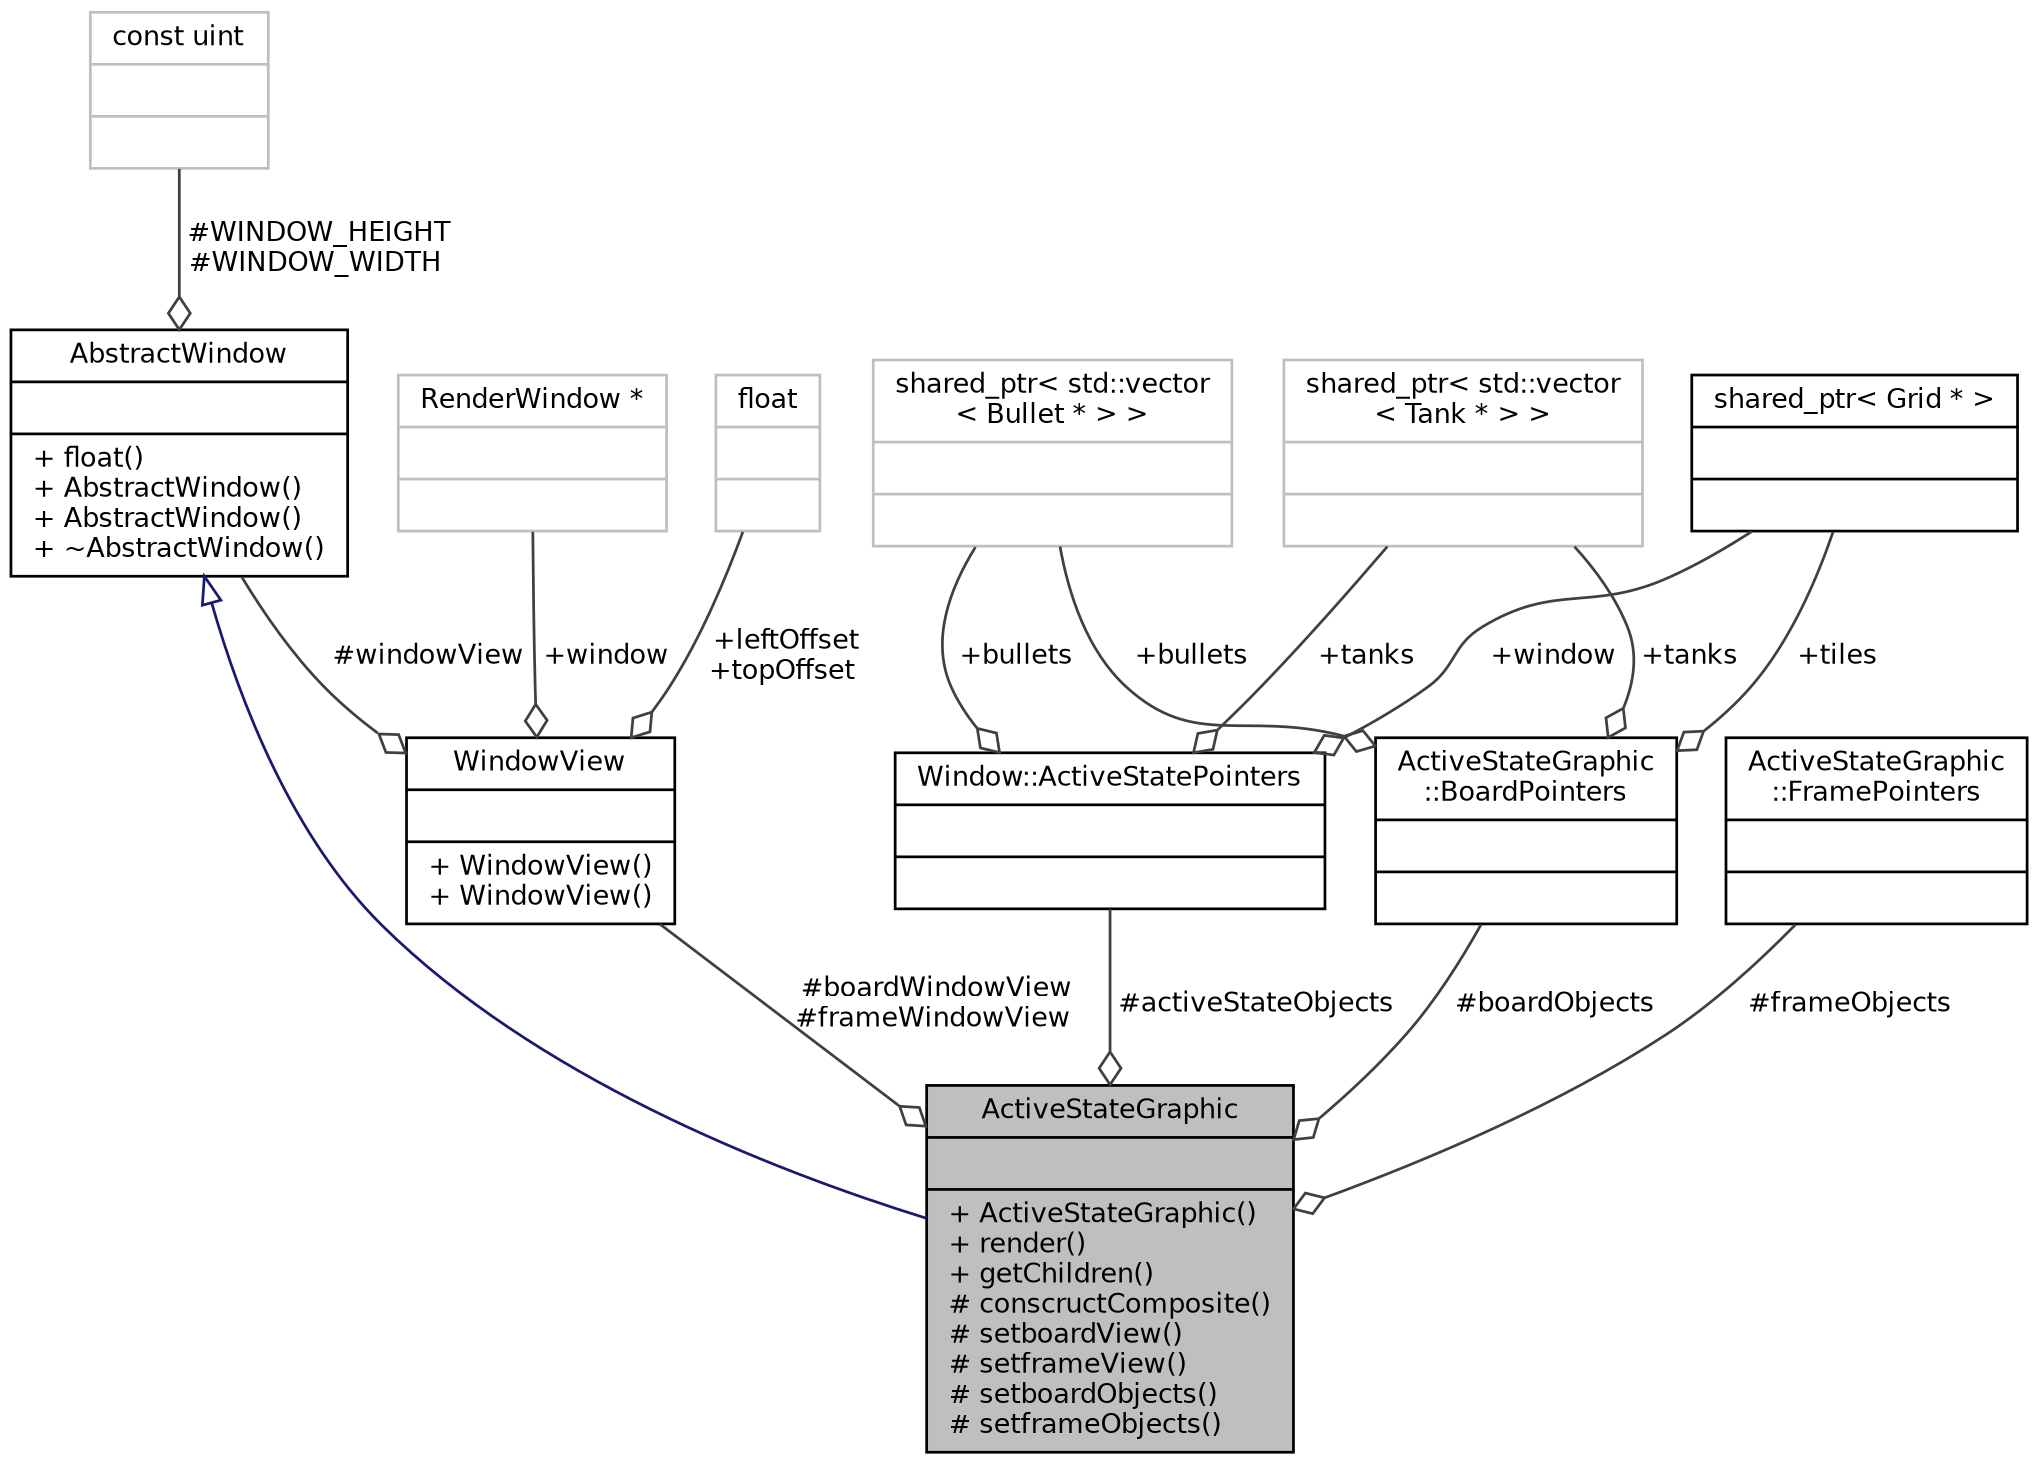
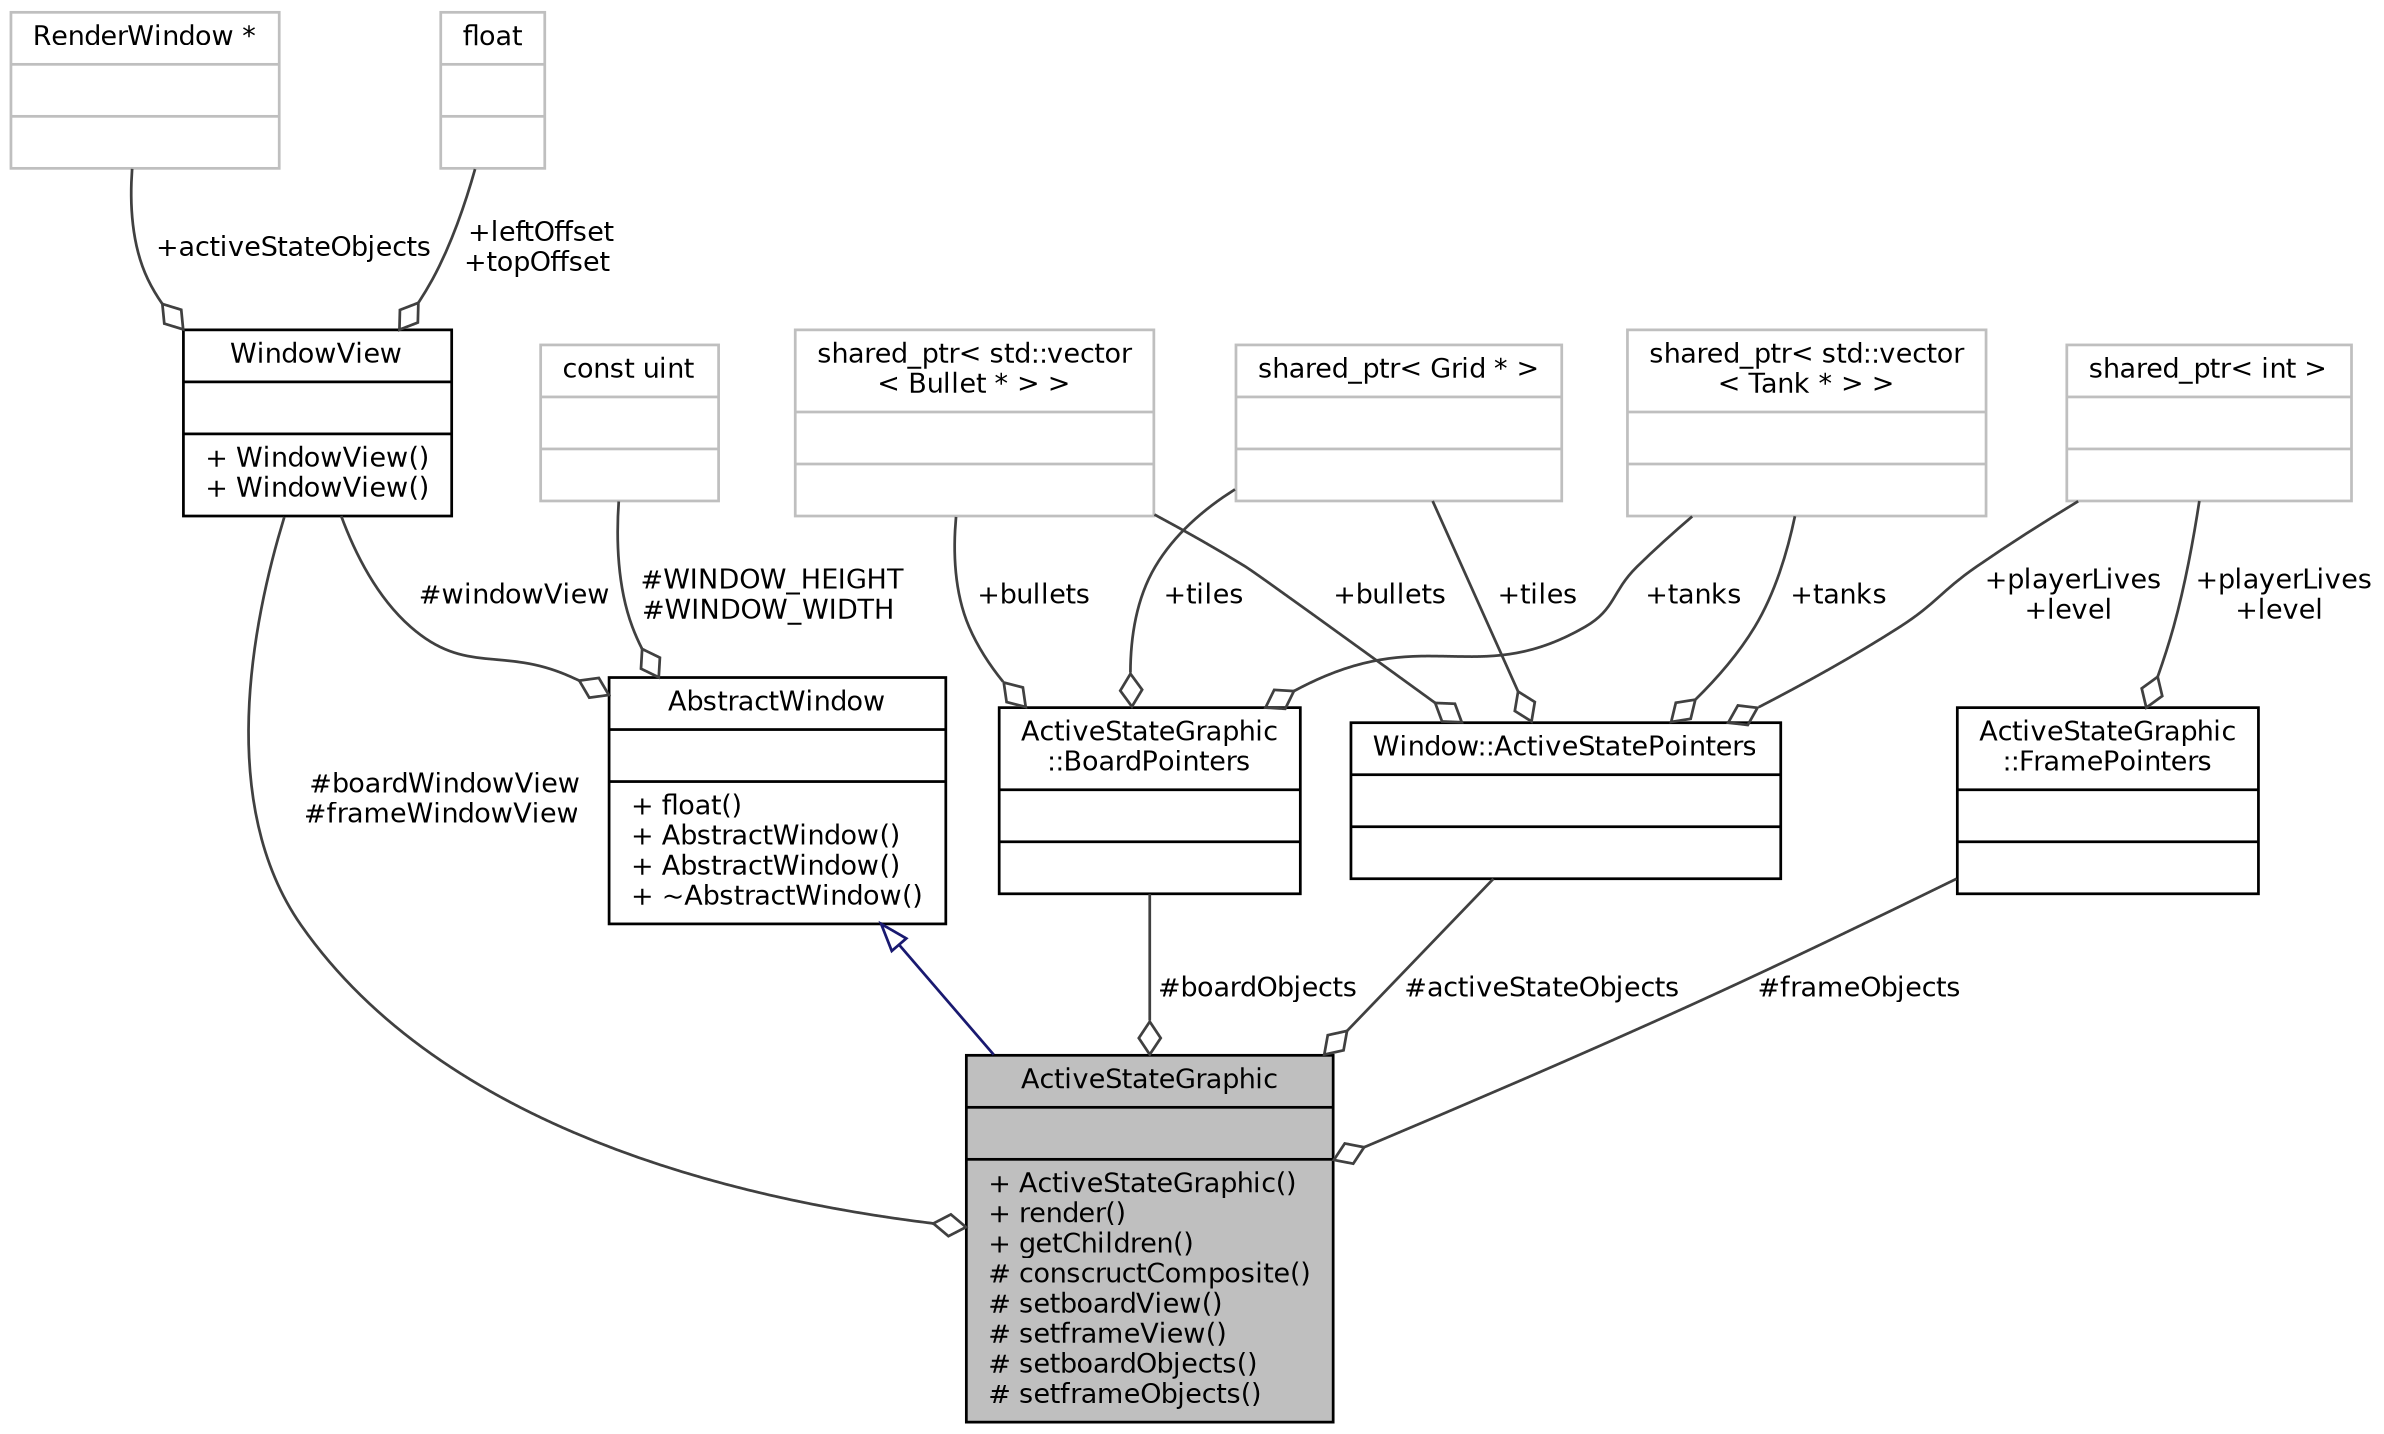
  digraph {
    node [color=grey75 fontname=Helvetica fontsize=10 shape=record]
    edge [color=grey25 fontname=Helvetica fontsize=10 labelfontname=Helvetica labelfontsize=10 style=solid arrowhead=odiamond]
    n1 [color=black fillcolor=grey75 fontcolor=black height=0.2 label="{ActiveStateGraphic\n||+ ActiveStateGraphic()\l+ render()\l+ getChildren()\l# conscructComposite()\l# setboardView()\l# setframeView()\l# setboardObjects()\l# setframeObjects()\l}" style=filled width=0.4]
    n2 [color=black height=0.2 label="{AbstractWindow\n||+ float()\l+ AbstractWindow()\l+ AbstractWindow()\l+ ~AbstractWindow()\l}" width=0.4]
    n3 [height=0.2 label="{const uint\n||}" width=0.4]
    n4 [color=black height=0.2 label="{WindowView\n||+ WindowView()\l+ WindowView()\l}" width=0.4]
    n5 [height=0.2 label="{RenderWindow *\n||}" width=0.4]
    n6 [height=0.2 label="{float\n||}" width=0.4]
    n7 [color=black height=0.2 label="{ActiveStateGraphic\l::BoardPointers\n||}" width=0.4]
-   n8 [color=black height=0.2 label="{shared_ptr\< Grid * \>\n||}" width=0.4]
+   n8 [height=0.2 label="{shared_ptr\< Grid * \>\n||}" width=0.4]
    n9 [color=black height=0.2 label="{Window::ActiveStatePointers\n||}" width=0.4]
    n10 [height=0.2 label="{shared_ptr\< std::vector\l\< Tank * \> \>\n||}" width=0.4]
    n11 [height=0.2 label="{shared_ptr\< std::vector\l\< Bullet * \> \>\n||}" width=0.4]
+   n12 [height=0.2 label="{shared_ptr\< int \>\n||}" width=0.4]
    n13 [color=black height=0.2 label="{ActiveStateGraphic\l::FramePointers\n||}" width=0.4]
    n2 -> n1 [arrowtail=onormal color=midnightblue dir=back arrowhead=""]
    n3 -> n2 [label=" #WINDOW_HEIGHT\n#WINDOW_WIDTH"]
    n4 -> n1 [label=" #boardWindowView\n#frameWindowView"]
-   n2 -> n4 [label=" #windowView"]
-   n5 -> n4 [label=" +window"]
+   n4 -> n2 [label=" #windowView"]
+   n5 -> n4 [label=" +activeStateObjects"]
    n6 -> n4 [label=" +leftOffset\n+topOffset"]
    n7 -> n1 [label=" #boardObjects"]
    n8 -> n7 [label=" +tiles"]
-   n8 -> n9 [label=" +window"]
+   n8 -> n9 [label=" +tiles"]
    n9 -> n1 [label=" #activeStateObjects"]
    n10 -> n7 [label=" +tanks"]
    n10 -> n9 [label=" +tanks"]
    n11 -> n7 [label=" +bullets"]
    n11 -> n9 [label=" +bullets"]
+   n12 -> n9 [label=" +playerLives\n+level"]
+   n12 -> n13 [label=" +playerLives\n+level"]
    n13 -> n1 [label=" #frameObjects"]
  }
